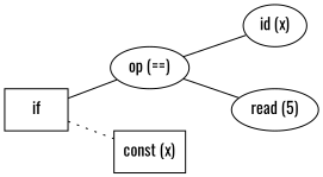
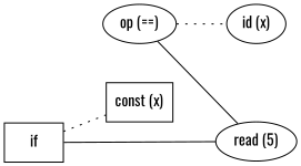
  graph {
    fontname=Oswald
    nodesep="0.5;"
    ordering=out
    rankdir=LR
    node [fontname=Oswald]
    edge [fontname=Oswald style=solid]
    n1 [label=if shape=rectangle]
    n2 [label="op (==)"]
    n3 [label="const (x)" shape=rectangle]
    n4 [label="id (x)"]
    n5 [label="read (5)"]
    subgraph sub_1 {
      rank=same
      n1
    }
    subgraph sub_2 {
      rank=same
      n2
      n3
    }
    subgraph sub_3 {
      rank=same
      n4
      n5
    }
-   n1 -- n2
+   n1 -- n5
    n1 -- n3 [style=dotted]
-   n2 -- n4
+   n2 -- n4 [style=dotted]
    n2 -- n5
  }
